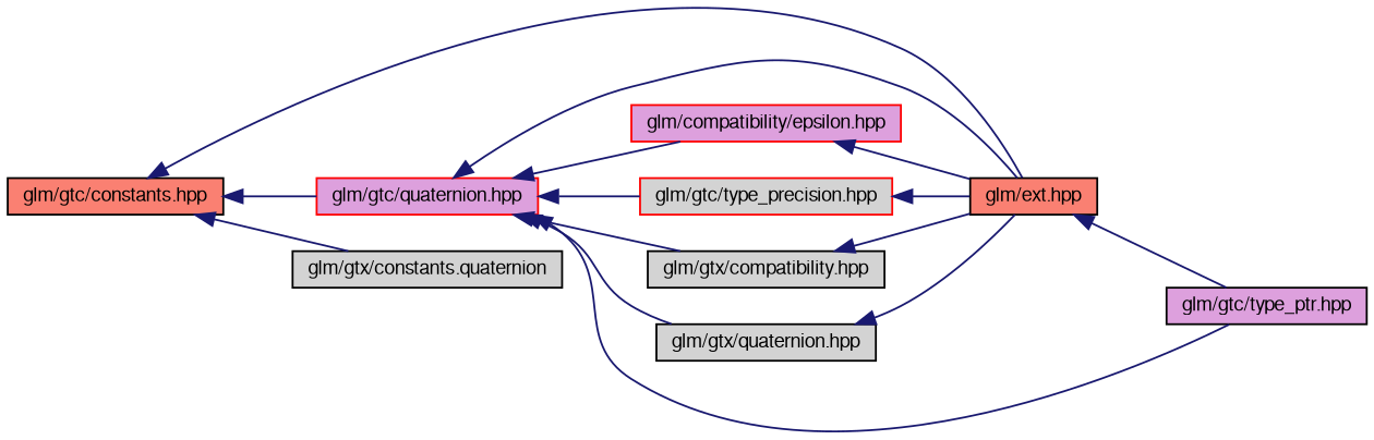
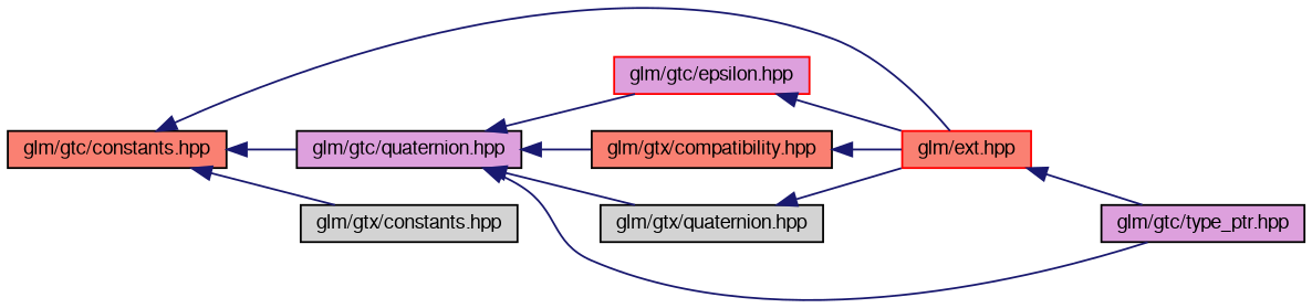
  digraph {
    rankdir=LR
    node [color=black fillcolor=lightgrey fontname=FreeSans fontsize=10 shape=record style=filled]
    edge [color=midnightblue dir=back fontname=FreeSans fontsize=10 labelfontname=FreeSans labelfontsize=10 style=solid]
    n1 [fillcolor=salmon fontcolor=black height=0.2 label="glm/gtc/constants.hpp" width=0.4]
-   n2 [fillcolor=salmon height=0.2 label="glm/ext.hpp" width=0.4]
-   n3 [color=red fillcolor=plum height=0.2 label="glm/gtc/quaternion.hpp" width=0.4]
-   n4 [height=0.2 label="glm/gtx/constants.quaternion" width=0.4]
+   n2 [color=red fillcolor=salmon height=0.2 label="glm/ext.hpp" width=0.4]
+   n3 [fillcolor=plum height=0.2 label="glm/gtc/quaternion.hpp" width=0.4]
+   n4 [height=0.2 label="glm/gtx/constants.hpp" width=0.4]
    n5 [fillcolor=plum height=0.2 label="glm/gtc/type_ptr.hpp" width=0.4]
-   n6 [color=red fillcolor=plum height=0.2 label="glm/compatibility/epsilon.hpp" width=0.4]
-   n7 [color=red height=0.2 label="glm/gtc/type_precision.hpp" width=0.4]
-   n8 [height=0.2 label="glm/gtx/compatibility.hpp" width=0.4]
+   n6 [color=red fillcolor=plum height=0.2 label="glm/gtc/epsilon.hpp" width=0.4]
+   n8 [fillcolor=salmon height=0.2 label="glm/gtx/compatibility.hpp" width=0.4]
    n9 [height=0.2 label="glm/gtx/quaternion.hpp" width=0.4]
    n1 -> n2
    n1 -> n3
    n1 -> n4
    n2 -> n5
-   n3 -> n2
    n3 -> n5
    n3 -> n6
-   n3 -> n7
    n3 -> n8
    n3 -> n9
    n6 -> n2
-   n7 -> n2
    n8 -> n2
    n9 -> n2
  }
